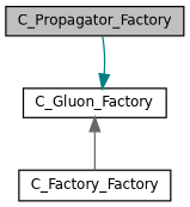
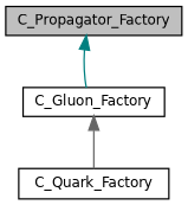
  digraph {
    node [color=black fillcolor=white fontname=Helvetica fontsize=10 shape=record style=filled]
    edge [dir=back fontname=Helvetica fontsize=10 labelfontname=Helvetica labelfontsize=10 style=solid]
    n1 [fillcolor=grey75 fontcolor=black height=0.2 label=C_Propagator_Factory width=0.4]
    n2 [height=0.2 label=C_Gluon_Factory width=0.4]
-   n3 [height=0.2 label=C_Factory_Factory width=0.4]
-   n2 -> n1 [color=teal]
+   n3 [height=0.2 label=C_Quark_Factory width=0.4]
+   n1 -> n2 [color=teal]
    n2 -> n3 [color=gray40]
  }
